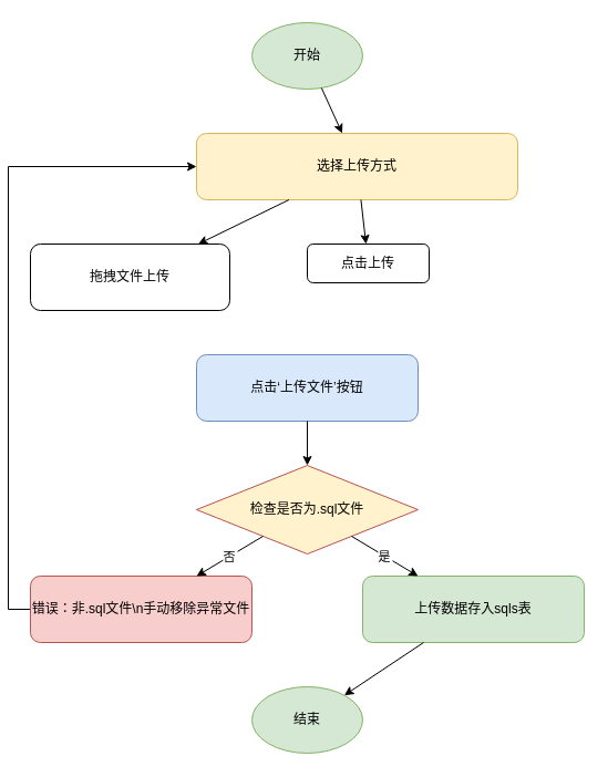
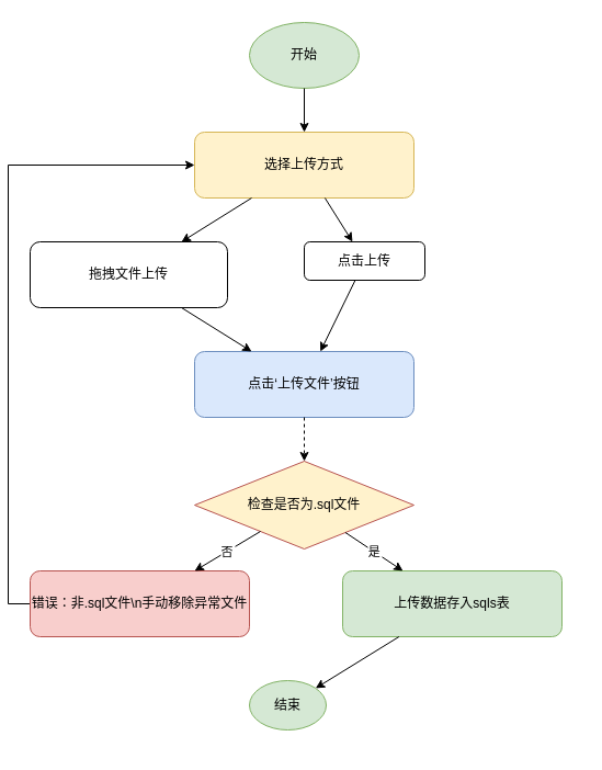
  <mxCell id="0" />
  <mxCell id="1" parent="0" />
  <mxCell id="2" value="开始" style="ellipse;whiteSpace=wrap;html=1;fillColor=#D5E8D4;strokeColor=#82B366;" vertex="1" parent="1"><mxGeometry x="220" y="20" width="100" height="60" as="geometry" /></mxCell>
- <mxCell id="3" value="选择上传方式" style="rounded=1;whiteSpace=wrap;html=1;fillColor=#FFF2CC;strokeColor=#D6B656;" vertex="1" parent="1"><mxGeometry x="170" y="120" width="290" height="60" as="geometry" /></mxCell>
+ <mxCell id="3" value="选择上传方式" style="rounded=1;whiteSpace=wrap;html=1;fillColor=#FFF2CC;strokeColor=#D6B656;" vertex="1" parent="1"><mxGeometry x="170" y="120" width="200" height="60" as="geometry" /></mxCell>
  <mxCell id="4" value="拖拽文件上传" style="rounded=1;whiteSpace=wrap;html=1;" vertex="1" parent="1"><mxGeometry x="20" y="220" width="180" height="60" as="geometry" /></mxCell>
  <mxCell id="5" value="点击上传" style="rounded=1;whiteSpace=wrap;html=1;" vertex="1" parent="1"><mxGeometry x="270" y="220" width="110" height="35" as="geometry" /></mxCell>
  <mxCell id="6" value="点击‘上传文件’按钮" style="rounded=1;whiteSpace=wrap;html=1;fillColor=#DAE8FC;strokeColor=#6C8EBF;" vertex="1" parent="1"><mxGeometry x="170" y="320" width="200" height="60" as="geometry" /></mxCell>
  <mxCell id="7" value="检查是否为.sql文件" style="rhombus;whiteSpace=wrap;html=1;fillColor=#fff2cc;strokeColor=#B85450;" vertex="1" parent="1"><mxGeometry x="170" y="420" width="200" height="80" as="geometry" /></mxCell>
  <mxCell id="8" style="edgeStyle=orthogonalEdgeStyle;rounded=0;orthogonalLoop=1;jettySize=auto;html=1;exitX=0;exitY=0.5;exitDx=0;exitDy=0;entryX=0;entryY=0.5;entryDx=0;entryDy=0;" edge="1" parent="1" source="9" target="3"><mxGeometry relative="1" as="geometry" /></mxCell>
  <mxCell id="9" value="错误：非.sql文件\n手动移除异常文件" style="rounded=1;whiteSpace=wrap;html=1;fillColor=#F8CECC;strokeColor=#B85450;" vertex="1" parent="1"><mxGeometry x="20" y="520" width="200" height="60" as="geometry" /></mxCell>
- <mxCell id="10" value="上传数据存入sqls表" style="rounded=1;whiteSpace=wrap;html=1;fillColor=#D5E8D4;strokeColor=#82B366;" vertex="1" parent="1"><mxGeometry x="320" y="520" width="200" height="60" as="geometry" /></mxCell>
- <mxCell id="11" value="结束" style="ellipse;whiteSpace=wrap;html=1;fillColor=#D5E8D4;strokeColor=#82B366;" vertex="1" parent="1"><mxGeometry x="220" y="620" width="100" height="60" as="geometry" /></mxCell>
+ <mxCell id="10" value="上传数据存入sqls表" style="rounded=1;whiteSpace=wrap;html=1;fillColor=#D5E8D4;strokeColor=#82B366;" vertex="1" parent="1"><mxGeometry x="305" y="520" width="200" height="60" as="geometry" /></mxCell>
+ <mxCell id="11" value="结束" style="ellipse;whiteSpace=wrap;html=1;fillColor=#D5E8D4;strokeColor=#82B366;" vertex="1" parent="1"><mxGeometry x="220" y="620" width="70" height="45" as="geometry" /></mxCell>
  <mxCell id="12" edge="1" parent="1" source="2" target="3"><mxGeometry relative="1" as="geometry" /></mxCell>
  <mxCell id="13" edge="1" parent="1" source="3" target="4"><mxGeometry relative="1" as="geometry" /></mxCell>
  <mxCell id="14" edge="1" parent="1" source="3" target="5"><mxGeometry relative="1" as="geometry" /></mxCell>
- <mxCell id="17" edge="1" parent="1" source="6" target="7"><mxGeometry relative="1" as="geometry" /></mxCell>
+ <mxCell id="15" edge="1" parent="1" source="4" target="6"><mxGeometry relative="1" as="geometry" /></mxCell>
+ <mxCell id="16" edge="1" parent="1" source="5" target="6"><mxGeometry relative="1" as="geometry" /></mxCell>
+ <mxCell id="17" edge="1" parent="1" source="6" target="7" style="dashed=1;"><mxGeometry relative="1" as="geometry" /></mxCell>
  <mxCell id="18" value="否" edge="1" parent="1" source="7" target="9"><mxGeometry relative="1" as="geometry" /></mxCell>
  <mxCell id="19" value="是" edge="1" parent="1" source="7" target="10"><mxGeometry relative="1" as="geometry" /></mxCell>
  <mxCell id="20" edge="1" parent="1" source="10" target="11"><mxGeometry relative="1" as="geometry" /></mxCell>
